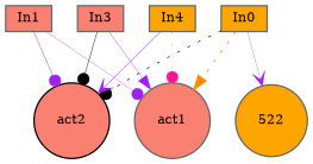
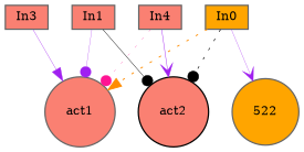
  digraph {
    node [color=gray40 fillcolor=salmon fontsize=9 shape=box style=filled]
    edge [arrowhead=dot color=purple style=solid]
    In0 [fillcolor=orange height=0.2 width=0.2]
    act1 [height=0.2 shape=circle width=0.2]
    act2 [color=black height=0.2 shape=circle width=0.2]
    522 [fillcolor=orange height=0.2 shape=circle width=0.2]
    In1 [height=0.2 width=0.2]
    In3 [height=0.2 width=0.2]
-   In4 [fillcolor=orange height=0.2 width=0.2]
+   In4 [height=0.2 width=0.2]
    In0 -> act1 [arrowhead=normal color=darkorange penwidth=0.7122426671355379 style=dotted]
    In0 -> act2 [color=black penwidth=0.5057592683382056 style=dotted]
    In0 -> 522 [arrowhead=vee penwidth=0.21283445120296413]
    In1 -> act1 [penwidth=0.20109805255809934]
-   In1 -> act2 [penwidth=0.3248909489107995]
+   In1 -> act2 [color=black penwidth=0.3248909489107995]
    In3 -> act1 [arrowhead=normal penwidth=0.26145895523624263]
-   In3 -> act2 [color=black penwidth=0.3370145382146088]
    In4 -> act1 [color=deeppink penwidth=0.18130381880461977 style=dotted]
    In4 -> act2 [arrowhead=vee penwidth=0.34363528181932224]
  }
